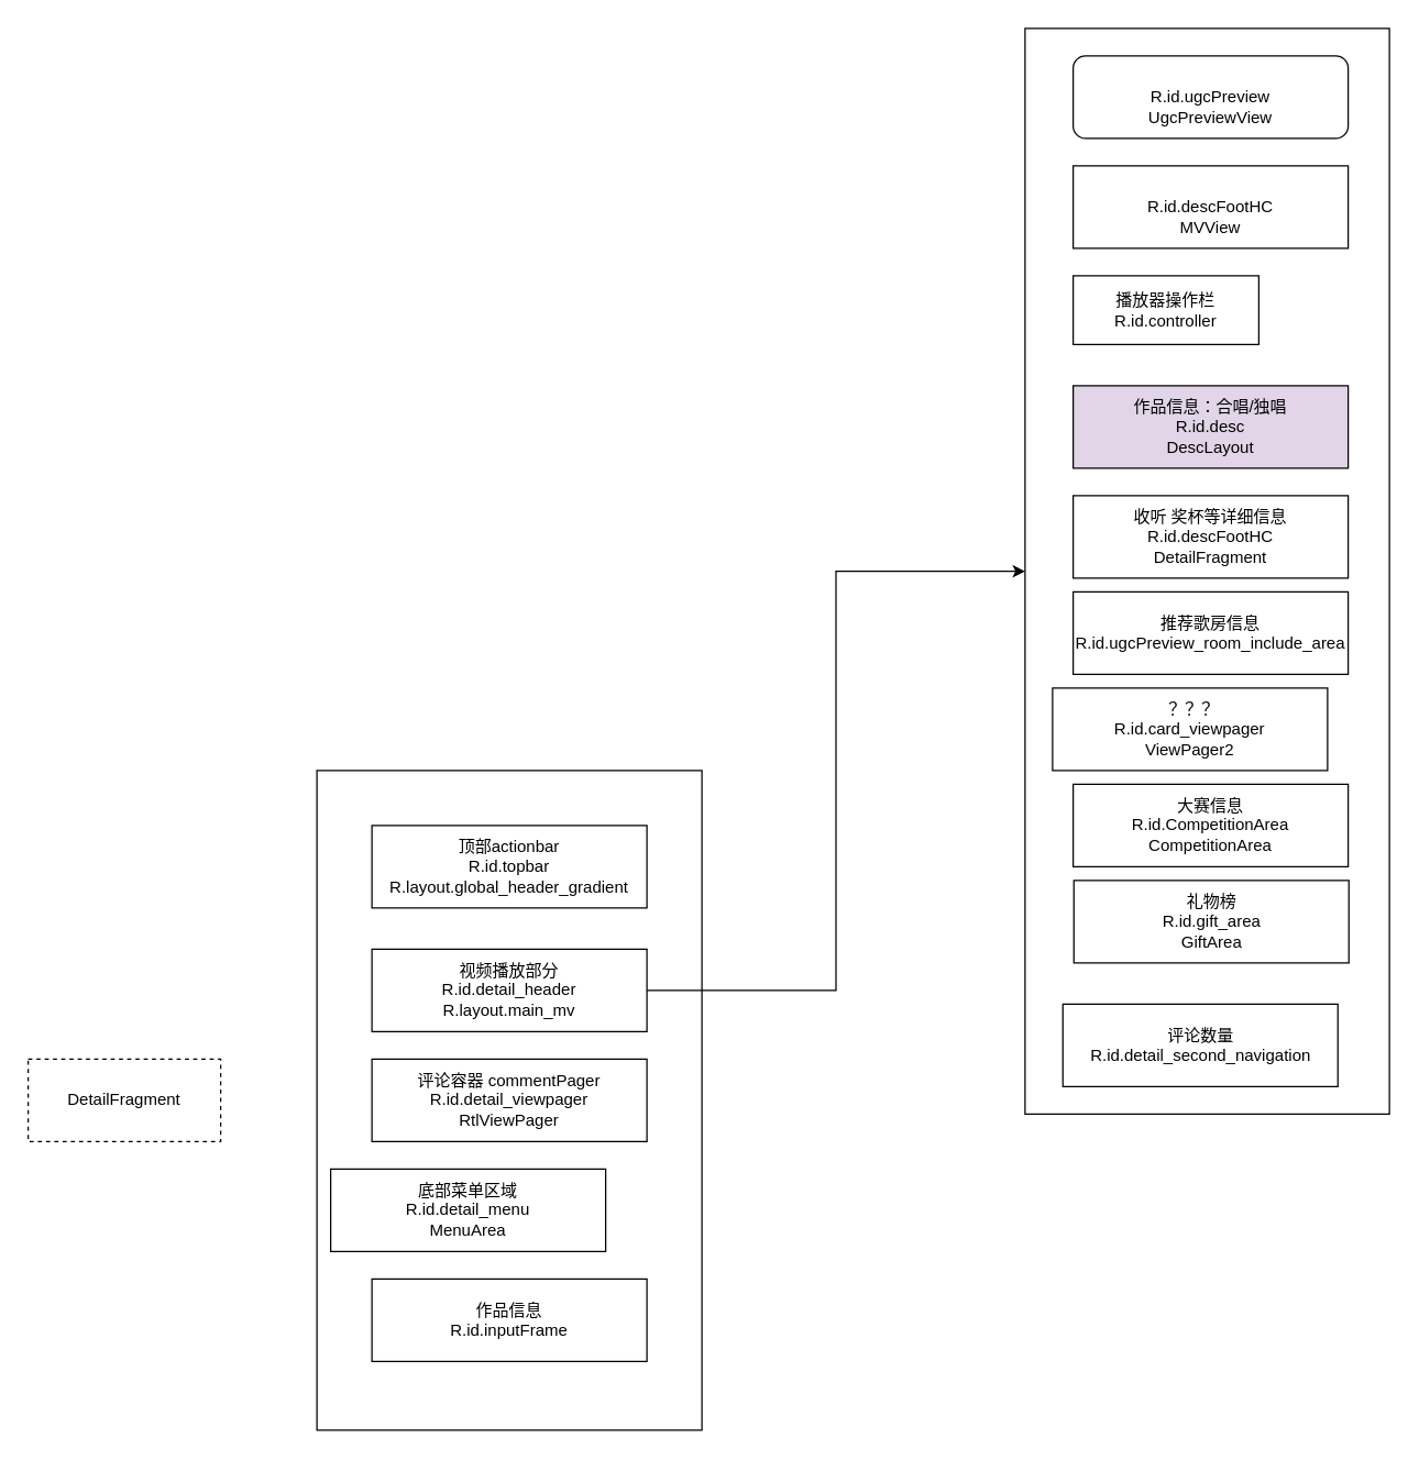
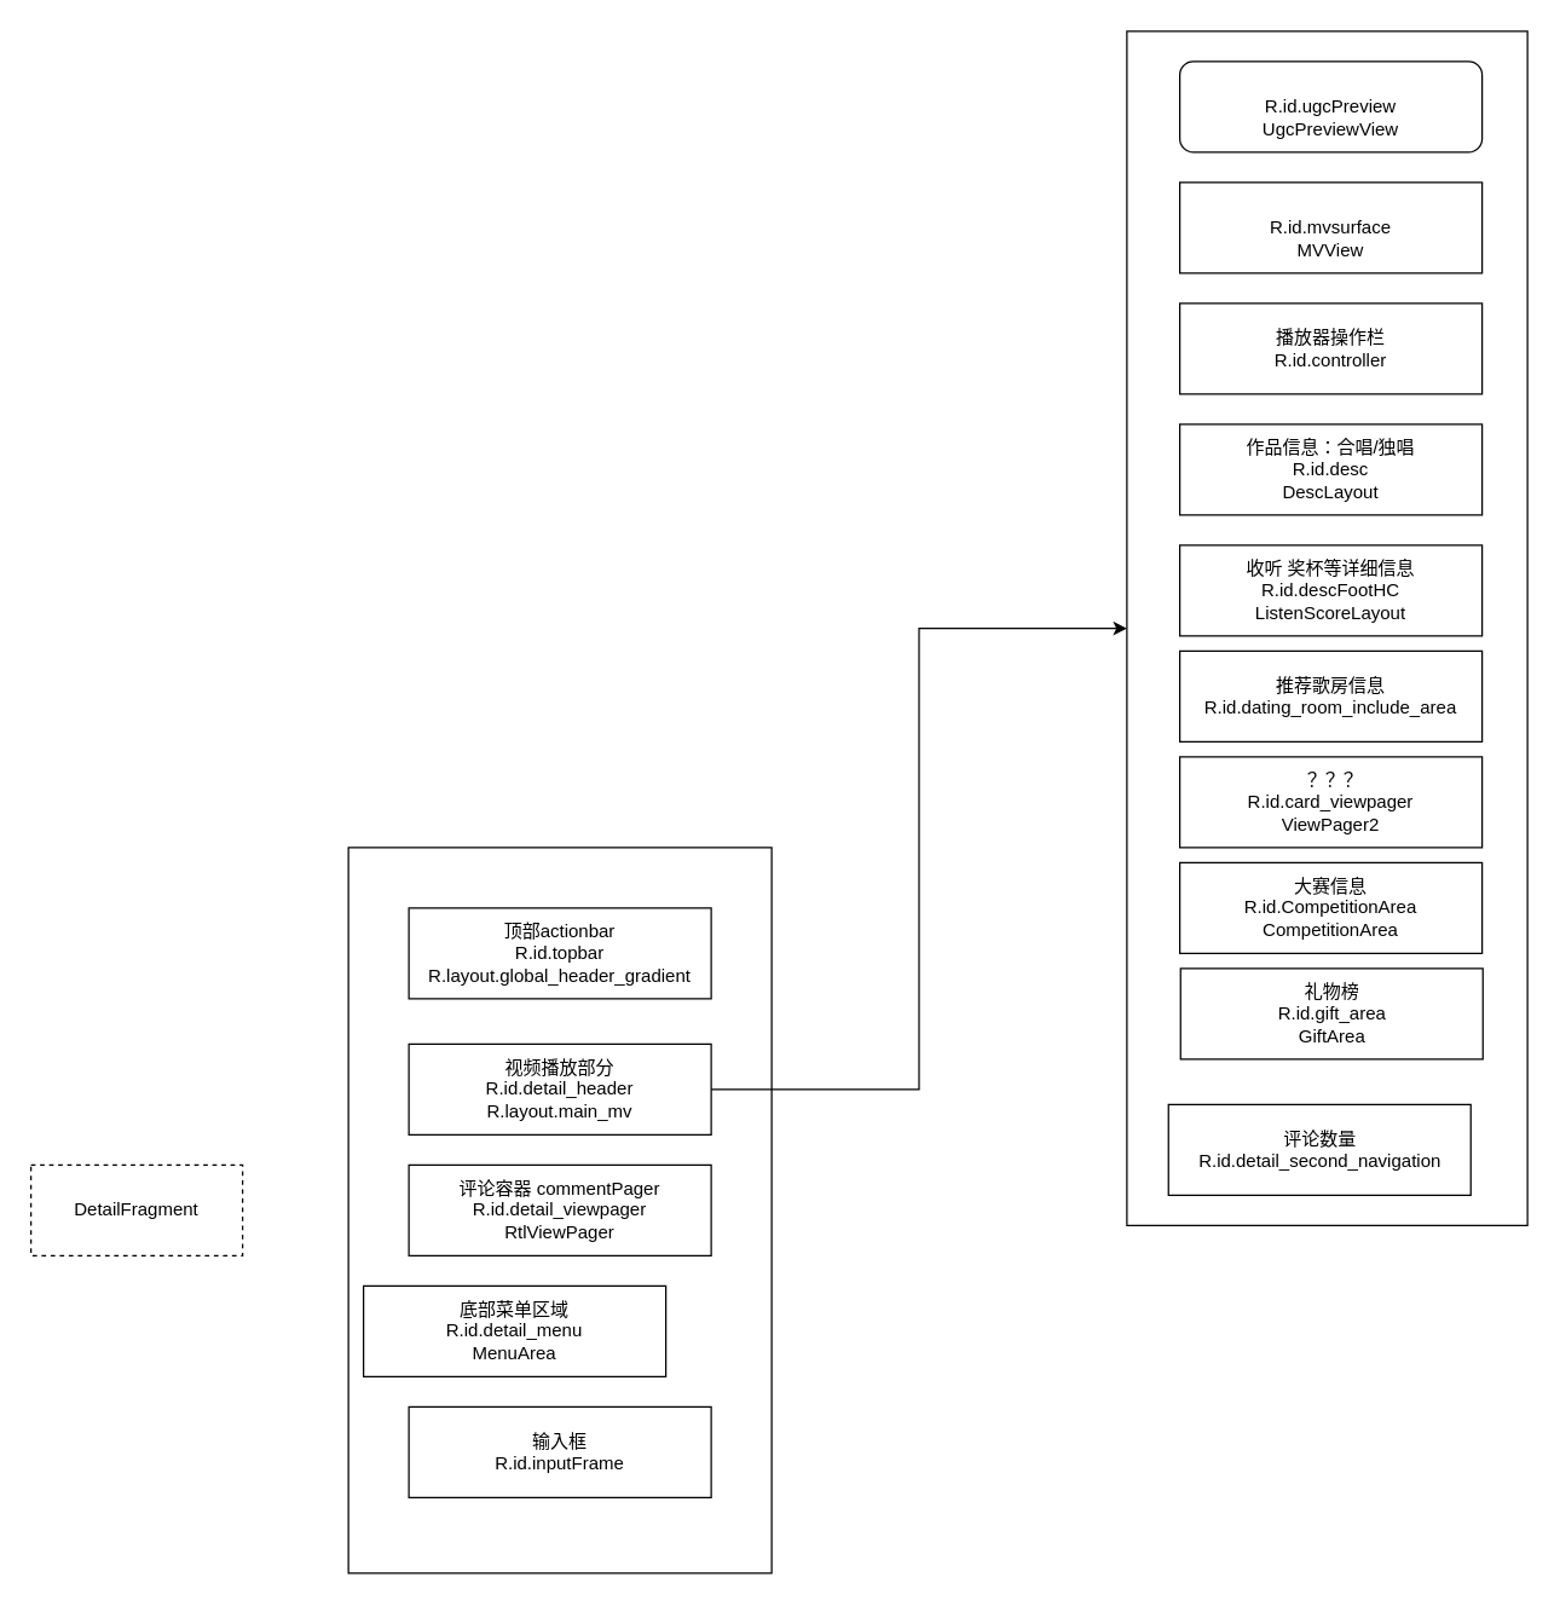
  <mxCell id="0" />
  <mxCell id="1" parent="0" />
  <mxCell id="2" value="DetailFragment" style="rounded=0;whiteSpace=wrap;html=1;dashed=1;" vertex="1" parent="1"><mxGeometry x="20" y="770" width="140" height="60" as="geometry" /></mxCell>
  <mxCell id="3" value="" style="group" vertex="1" connectable="0" parent="1"><mxGeometry x="745" y="20" width="265" height="790" as="geometry" /></mxCell>
  <mxCell id="4" value="" style="rounded=0;whiteSpace=wrap;html=1;" vertex="1" parent="3"><mxGeometry width="265" height="790" as="geometry" /></mxCell>
  <mxCell id="5" value="&lt;br&gt;R.id.ugcPreview&lt;br&gt;UgcPreviewView" style="whiteSpace=wrap;html=1;rounded=1;" vertex="1" parent="3"><mxGeometry x="35" y="20" width="200" height="60" as="geometry" /></mxCell>
- <mxCell id="6" value="&lt;br&gt;R.id.descFootHC&lt;br&gt;MVView" style="rounded=0;whiteSpace=wrap;html=1;" vertex="1" parent="3"><mxGeometry x="35" y="100" width="200" height="60" as="geometry" /></mxCell>
- <mxCell id="7" value="作品信息：合唱/独唱&lt;br&gt;R.id.desc&lt;br&gt;DescLayout" style="rounded=0;whiteSpace=wrap;html=1;fillColor=#e1d5e7;" vertex="1" parent="3"><mxGeometry x="35" y="260" width="200" height="60" as="geometry" /></mxCell>
- <mxCell id="8" value="收听 奖杯等详细信息&lt;br&gt;R.id.descFootHC&lt;br&gt;DetailFragment" style="rounded=0;whiteSpace=wrap;html=1;" vertex="1" parent="3"><mxGeometry x="35" y="340" width="200" height="60" as="geometry" /></mxCell>
- <mxCell id="9" value="推荐歌房信息&lt;br&gt;R.id.ugcPreview_room_include_area" style="rounded=0;whiteSpace=wrap;html=1;" vertex="1" parent="3"><mxGeometry x="35" y="410" width="200" height="60" as="geometry" /></mxCell>
- <mxCell id="10" value="播放器操作栏&lt;br&gt;R.id.controller" style="rounded=0;whiteSpace=wrap;html=1;" vertex="1" parent="3"><mxGeometry x="35" y="180" width="135" height="50" as="geometry" /></mxCell>
- <mxCell id="11" value="？？？&lt;br&gt;R.id.card_viewpager&lt;br&gt;ViewPager2" style="rounded=0;whiteSpace=wrap;html=1;" vertex="1" parent="3"><mxGeometry x="20" y="480" width="200" height="60" as="geometry" /></mxCell>
+ <mxCell id="6" value="&lt;br&gt;R.id.mvsurface&lt;br&gt;MVView" style="rounded=0;whiteSpace=wrap;html=1;" vertex="1" parent="3"><mxGeometry x="35" y="100" width="200" height="60" as="geometry" /></mxCell>
+ <mxCell id="7" value="作品信息：合唱/独唱&lt;br&gt;R.id.desc&lt;br&gt;DescLayout" style="rounded=0;whiteSpace=wrap;html=1;" vertex="1" parent="3"><mxGeometry x="35" y="260" width="200" height="60" as="geometry" /></mxCell>
+ <mxCell id="8" value="收听 奖杯等详细信息&lt;br&gt;R.id.descFootHC&lt;br&gt;ListenScoreLayout" style="rounded=0;whiteSpace=wrap;html=1;" vertex="1" parent="3"><mxGeometry x="35" y="340" width="200" height="60" as="geometry" /></mxCell>
+ <mxCell id="9" value="推荐歌房信息&lt;br&gt;R.id.dating_room_include_area" style="rounded=0;whiteSpace=wrap;html=1;" vertex="1" parent="3"><mxGeometry x="35" y="410" width="200" height="60" as="geometry" /></mxCell>
+ <mxCell id="10" value="播放器操作栏&lt;br&gt;R.id.controller" style="rounded=0;whiteSpace=wrap;html=1;" vertex="1" parent="3"><mxGeometry x="35" y="180" width="200" height="60" as="geometry" /></mxCell>
+ <mxCell id="11" value="？？？&lt;br&gt;R.id.card_viewpager&lt;br&gt;ViewPager2" style="rounded=0;whiteSpace=wrap;html=1;" vertex="1" parent="3"><mxGeometry x="35" y="480" width="200" height="60" as="geometry" /></mxCell>
  <mxCell id="12" value="大赛信息&lt;br&gt;R.id.CompetitionArea&lt;br&gt;CompetitionArea" style="rounded=0;whiteSpace=wrap;html=1;" vertex="1" parent="3"><mxGeometry x="35" y="550" width="200" height="60" as="geometry" /></mxCell>
  <mxCell id="13" value="礼物榜&lt;br&gt;R.id.gift_area&lt;br&gt;GiftArea" style="rounded=0;whiteSpace=wrap;html=1;" vertex="1" parent="3"><mxGeometry x="35.5" y="620" width="200" height="60" as="geometry" /></mxCell>
  <mxCell id="14" value="评论数量&lt;br&gt;R.id.detail_second_navigation" style="rounded=0;whiteSpace=wrap;html=1;" vertex="1" parent="3"><mxGeometry x="27.5" y="710" width="200" height="60" as="geometry" /></mxCell>
  <mxCell id="15" value="" style="group" vertex="1" connectable="0" parent="1"><mxGeometry x="230" y="560" width="280" height="480" as="geometry" /></mxCell>
  <mxCell id="16" value="" style="rounded=0;whiteSpace=wrap;html=1;" vertex="1" parent="15"><mxGeometry width="280" height="480" as="geometry" /></mxCell>
  <mxCell id="17" value="顶部actionbar&lt;br&gt;R.id.topbar&lt;br&gt;R.layout.global_header_gradient" style="rounded=0;whiteSpace=wrap;html=1;" vertex="1" parent="15"><mxGeometry x="40" y="40" width="200" height="60" as="geometry" /></mxCell>
  <mxCell id="18" value="底部菜单区域&lt;br&gt;R.id.detail_menu&lt;br&gt;MenuArea" style="rounded=0;whiteSpace=wrap;html=1;" vertex="1" parent="15"><mxGeometry x="10" y="290" width="200" height="60" as="geometry" /></mxCell>
  <mxCell id="19" value="视频播放部分&lt;br&gt;R.id.detail_header&lt;br&gt;R.layout.main_mv" style="rounded=0;whiteSpace=wrap;html=1;" vertex="1" parent="15"><mxGeometry x="40" y="130" width="200" height="60" as="geometry" /></mxCell>
  <mxCell id="20" value="评论容器&amp;nbsp;commentPager&lt;br&gt;R.id.detail_viewpager&lt;br&gt;RtlViewPager" style="rounded=0;whiteSpace=wrap;html=1;" vertex="1" parent="15"><mxGeometry x="40" y="210" width="200" height="60" as="geometry" /></mxCell>
- <mxCell id="21" value="作品信息&lt;br&gt;R.id.inputFrame" style="rounded=0;whiteSpace=wrap;html=1;" vertex="1" parent="15"><mxGeometry x="40" y="370" width="200" height="60" as="geometry" /></mxCell>
+ <mxCell id="21" value="输入框&lt;br&gt;R.id.inputFrame" style="rounded=0;whiteSpace=wrap;html=1;" vertex="1" parent="15"><mxGeometry x="40" y="370" width="200" height="60" as="geometry" /></mxCell>
  <mxCell id="22" style="edgeStyle=orthogonalEdgeStyle;rounded=0;orthogonalLoop=1;jettySize=auto;html=1;" edge="1" parent="1" source="19" target="4"><mxGeometry relative="1" as="geometry" /></mxCell>
